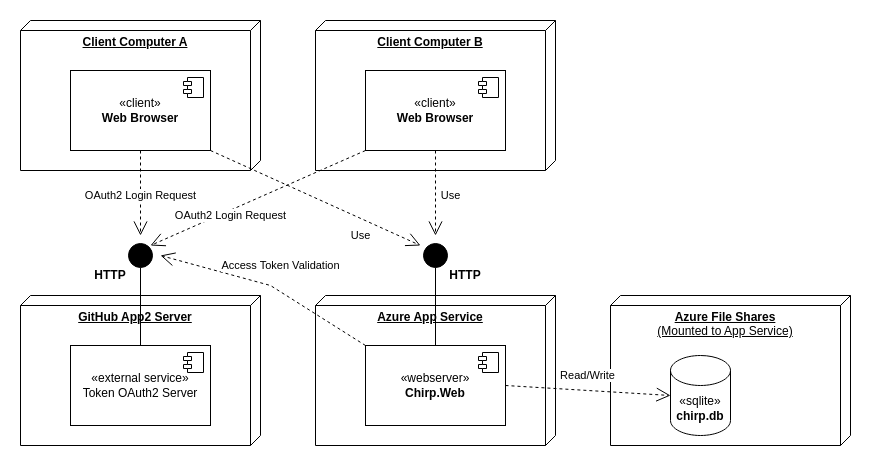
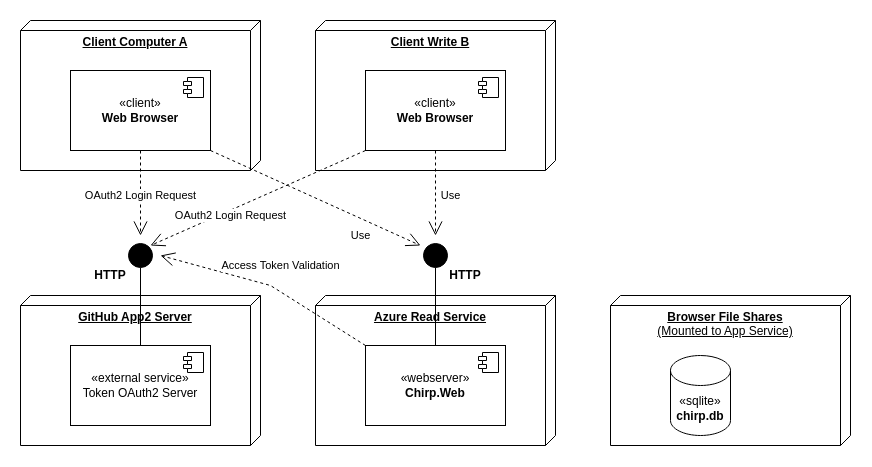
  <mxCell id="0" />
  <mxCell id="1" parent="0" />
  <mxCell id="2" value="&lt;b&gt;Client Computer A&lt;/b&gt;" style="verticalAlign=top;align=center;spacingTop=8;spacingLeft=2;spacingRight=12;shape=cube;size=10;direction=south;fontStyle=4;html=1;whiteSpace=wrap;" parent="1" vertex="1"><mxGeometry x="20" y="20" width="240" height="150" as="geometry" /></mxCell>
  <mxCell id="3" value="«client»&lt;br&gt;&lt;b&gt;Web Browser&lt;/b&gt;" style="html=1;dropTarget=0;whiteSpace=wrap;" parent="1" vertex="1"><mxGeometry x="70" y="70" width="140" height="80" as="geometry" /></mxCell>
  <mxCell id="4" value="" style="shape=module;jettyWidth=8;jettyHeight=4;" parent="3" vertex="1"><mxGeometry x="1" width="20" height="20" relative="1" as="geometry"><mxPoint x="-27" y="7" as="offset" /></mxGeometry></mxCell>
- <mxCell id="5" value="&lt;b&gt;Client Computer B&lt;/b&gt;" style="verticalAlign=top;align=center;spacingTop=8;spacingLeft=2;spacingRight=12;shape=cube;size=10;direction=south;fontStyle=4;html=1;whiteSpace=wrap;" parent="1" vertex="1"><mxGeometry x="315" y="20" width="240" height="150" as="geometry" /></mxCell>
+ <mxCell id="5" value="&lt;b&gt;Client Write B&lt;/b&gt;" style="verticalAlign=top;align=center;spacingTop=8;spacingLeft=2;spacingRight=12;shape=cube;size=10;direction=south;fontStyle=4;html=1;whiteSpace=wrap;" parent="1" vertex="1"><mxGeometry x="315" y="20" width="240" height="150" as="geometry" /></mxCell>
  <mxCell id="6" value="«client»&lt;br&gt;&lt;b&gt;Web Browser&lt;/b&gt;" style="html=1;dropTarget=0;whiteSpace=wrap;" parent="1" vertex="1"><mxGeometry x="365" y="70" width="140" height="80" as="geometry" /></mxCell>
  <mxCell id="7" value="" style="shape=module;jettyWidth=8;jettyHeight=4;" parent="6" vertex="1"><mxGeometry x="1" width="20" height="20" relative="1" as="geometry"><mxPoint x="-27" y="7" as="offset" /></mxGeometry></mxCell>
- <mxCell id="8" value="&lt;b&gt;Azure App Service&lt;/b&gt;" style="verticalAlign=top;align=center;spacingTop=8;spacingLeft=2;spacingRight=12;shape=cube;size=10;direction=south;fontStyle=4;html=1;whiteSpace=wrap;" parent="1" vertex="1"><mxGeometry x="315" y="295" width="240" height="150" as="geometry" /></mxCell>
+ <mxCell id="8" value="&lt;b&gt;Azure Read Service&lt;/b&gt;" style="verticalAlign=top;align=center;spacingTop=8;spacingLeft=2;spacingRight=12;shape=cube;size=10;direction=south;fontStyle=4;html=1;whiteSpace=wrap;" parent="1" vertex="1"><mxGeometry x="315" y="295" width="240" height="150" as="geometry" /></mxCell>
  <mxCell id="9" value="«webserver»&lt;br&gt;&lt;b&gt;Chirp.Web&lt;/b&gt;" style="html=1;dropTarget=0;whiteSpace=wrap;" parent="1" vertex="1"><mxGeometry x="365" y="345" width="140" height="80" as="geometry" /></mxCell>
  <mxCell id="10" value="" style="shape=module;jettyWidth=8;jettyHeight=4;" parent="9" vertex="1"><mxGeometry x="1" width="20" height="20" relative="1" as="geometry"><mxPoint x="-27" y="7" as="offset" /></mxGeometry></mxCell>
  <mxCell id="11" value="OAuth2 Login Request" style="endArrow=open;endSize=12;dashed=1;html=1;rounded=0;exitX=0.5;exitY=1;exitDx=0;exitDy=0;" parent="1" source="3" edge="1"><mxGeometry x="0.059" width="160" relative="1" as="geometry"><mxPoint x="620" y="265" as="sourcePoint" /><mxPoint x="140" y="235" as="targetPoint" /><mxPoint as="offset" /></mxGeometry></mxCell>
  <mxCell id="12" value="Use" style="endArrow=open;endSize=12;dashed=1;html=1;rounded=0;exitX=0.5;exitY=1;exitDx=0;exitDy=0;" parent="1" source="6" edge="1"><mxGeometry x="0.059" y="15" width="160" relative="1" as="geometry"><mxPoint x="220" y="285" as="sourcePoint" /><mxPoint x="435" y="235" as="targetPoint" /><mxPoint as="offset" /></mxGeometry></mxCell>
- <mxCell id="13" value="&lt;div&gt;&lt;b&gt;Azure File Shares&lt;/b&gt;&lt;/div&gt;&lt;div&gt;(Mounted to App Service)&lt;b&gt;&lt;br&gt;&lt;/b&gt;&lt;/div&gt;" style="verticalAlign=top;align=center;spacingTop=8;spacingLeft=2;spacingRight=12;shape=cube;size=10;direction=south;fontStyle=4;html=1;whiteSpace=wrap;" parent="1" vertex="1"><mxGeometry x="610" y="295" width="240" height="150" as="geometry" /></mxCell>
- <mxCell id="14" value="Read/Write" style="endArrow=open;endSize=12;dashed=1;html=1;rounded=0;exitX=1;exitY=0.5;exitDx=0;exitDy=0;entryX=0;entryY=0.5;entryDx=0;entryDy=0;entryPerimeter=0;" parent="1" source="9" target="25" edge="1"><mxGeometry x="-0.026" y="15" width="160" relative="1" as="geometry"><mxPoint x="580" y="860" as="sourcePoint" /><mxPoint x="660" y="385" as="targetPoint" /><mxPoint as="offset" /></mxGeometry></mxCell>
+ <mxCell id="13" value="&lt;div&gt;&lt;b&gt;Browser File Shares&lt;/b&gt;&lt;/div&gt;&lt;div&gt;(Mounted to App Service)&lt;b&gt;&lt;br&gt;&lt;/b&gt;&lt;/div&gt;" style="verticalAlign=top;align=center;spacingTop=8;spacingLeft=2;spacingRight=12;shape=cube;size=10;direction=south;fontStyle=4;html=1;whiteSpace=wrap;" parent="1" vertex="1"><mxGeometry x="610" y="295" width="240" height="150" as="geometry" /></mxCell>
  <mxCell id="15" value="&lt;b&gt;GitHub App2 Server&lt;/b&gt;" style="verticalAlign=top;align=center;spacingTop=8;spacingLeft=2;spacingRight=12;shape=cube;size=10;direction=south;fontStyle=4;html=1;whiteSpace=wrap;" parent="1" vertex="1"><mxGeometry x="20" y="295" width="240" height="150" as="geometry" /></mxCell>
  <mxCell id="16" value="«external service»&lt;br&gt;Token OAuth2 Server" style="html=1;dropTarget=0;whiteSpace=wrap;" parent="1" vertex="1"><mxGeometry x="70" y="345" width="140" height="80" as="geometry" /></mxCell>
  <mxCell id="17" value="" style="shape=module;jettyWidth=8;jettyHeight=4;" parent="16" vertex="1"><mxGeometry x="1" width="20" height="20" relative="1" as="geometry"><mxPoint x="-27" y="7" as="offset" /></mxGeometry></mxCell>
  <mxCell id="18" value="" style="endArrow=oval;endFill=1;endSize=24;html=1;rounded=0;exitX=0.5;exitY=0;exitDx=0;exitDy=0;" parent="1" source="16" edge="1"><mxGeometry width="160" relative="1" as="geometry"><mxPoint x="490" y="645" as="sourcePoint" /><mxPoint x="140" y="255" as="targetPoint" /></mxGeometry></mxCell>
  <mxCell id="19" value="&lt;b&gt;HTTP&lt;/b&gt;" style="text;strokeColor=none;align=center;fillColor=none;html=1;verticalAlign=middle;whiteSpace=wrap;rounded=0;" parent="1" vertex="1"><mxGeometry x="80" y="260" width="60" height="30" as="geometry" /></mxCell>
  <mxCell id="20" value="Use" style="endArrow=open;endSize=12;dashed=1;html=1;rounded=0;exitX=1;exitY=1;exitDx=0;exitDy=0;" parent="1" source="3" edge="1"><mxGeometry x="0.49" y="-16" width="160" relative="1" as="geometry"><mxPoint x="120" y="107.5" as="sourcePoint" /><mxPoint x="420" y="245" as="targetPoint" /><mxPoint as="offset" /></mxGeometry></mxCell>
  <mxCell id="21" value="OAuth2 Login Request" style="endArrow=open;endSize=12;dashed=1;html=1;rounded=0;exitX=0;exitY=1;exitDx=0;exitDy=0;" parent="1" source="6" edge="1"><mxGeometry x="0.274" y="5" width="160" relative="1" as="geometry"><mxPoint x="230" y="255" as="sourcePoint" /><mxPoint x="150" y="245" as="targetPoint" /><mxPoint as="offset" /></mxGeometry></mxCell>
  <mxCell id="22" value="" style="endArrow=oval;endFill=1;endSize=24;html=1;rounded=0;exitX=0.5;exitY=0;exitDx=0;exitDy=0;" parent="1" source="9" edge="1"><mxGeometry width="160" relative="1" as="geometry"><mxPoint x="435" y="345" as="sourcePoint" /><mxPoint x="435" y="255" as="targetPoint" /></mxGeometry></mxCell>
  <mxCell id="23" value="&lt;b&gt;HTTP&lt;/b&gt;" style="text;strokeColor=none;align=center;fillColor=none;html=1;verticalAlign=middle;whiteSpace=wrap;rounded=0;" parent="1" vertex="1"><mxGeometry x="435" y="260" width="60" height="30" as="geometry" /></mxCell>
  <mxCell id="24" value="Access Token Validation" style="endArrow=open;endSize=12;dashed=1;html=1;rounded=0;exitX=0;exitY=0;exitDx=0;exitDy=0;" parent="1" source="9" edge="1"><mxGeometry x="-0.007" y="-23" width="160" relative="1" as="geometry"><mxPoint x="414.42" y="345" as="sourcePoint" /><mxPoint x="160" y="255" as="targetPoint" /><Array as="points"><mxPoint x="270" y="285" /></Array><mxPoint x="4" y="2" as="offset" /></mxGeometry></mxCell>
  <mxCell id="25" value="«sqlite»&lt;br&gt;&lt;b&gt;chirp.db&lt;/b&gt;" style="shape=cylinder3;whiteSpace=wrap;html=1;boundedLbl=1;backgroundOutline=1;size=15;" vertex="1" parent="1"><mxGeometry x="670" y="355" width="60" height="80" as="geometry" /></mxCell>
